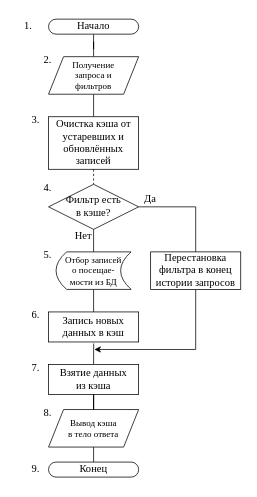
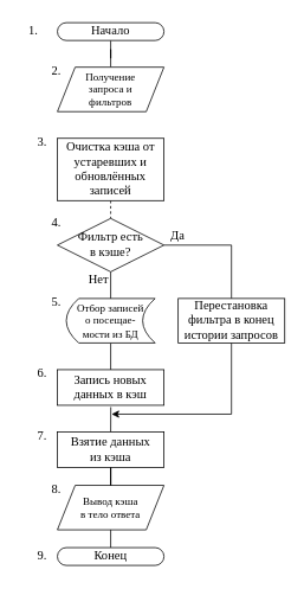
  <mxCell id="0" />
  <mxCell id="1" parent="0" />
  <mxCell id="2" style="edgeStyle=orthogonalEdgeStyle;rounded=0;orthogonalLoop=1;jettySize=auto;html=1;exitX=0.5;exitY=1;exitDx=0;exitDy=0;fontFamily=Times New Roman;fontSize=14;endArrow=none;endFill=0;" parent="1" source="3" target="5" edge="1"><mxGeometry relative="1" as="geometry" /></mxCell>
  <mxCell id="3" value="Начало" style="rounded=1;whiteSpace=wrap;html=1;fontSize=14;fontFamily=Times New Roman;arcSize=50;" parent="1" vertex="1"><mxGeometry x="64" y="25" width="120" height="20" as="geometry" /></mxCell>
- <mxCell id="4" style="edgeStyle=orthogonalEdgeStyle;rounded=0;orthogonalLoop=1;jettySize=auto;html=1;exitX=0.5;exitY=1;exitDx=0;exitDy=0;entryX=0.5;entryY=0;entryDx=0;entryDy=0;fontFamily=Times New Roman;fontSize=12;endArrow=none;endFill=0;" edge="1" parent="1" source="5" target="19"><mxGeometry relative="1" as="geometry" /></mxCell>
  <mxCell id="5" value="&lt;div style=&quot;font-size: 12px;&quot;&gt;Получение&lt;/div&gt;&lt;div style=&quot;font-size: 12px;&quot;&gt;запроса и&lt;/div&gt;&lt;div style=&quot;font-size: 12px;&quot;&gt;фильтров&lt;br style=&quot;font-size: 12px;&quot;&gt;&lt;/div&gt;" style="shape=parallelogram;perimeter=parallelogramPerimeter;whiteSpace=wrap;html=1;fixedSize=1;fontFamily=Times New Roman;fontSize=12;" parent="1" vertex="1"><mxGeometry x="64" y="75" width="120" height="50" as="geometry" /></mxCell>
  <mxCell id="6" value="Да" style="edgeStyle=orthogonalEdgeStyle;rounded=0;orthogonalLoop=1;jettySize=auto;html=1;exitX=1;exitY=0.5;exitDx=0;exitDy=0;fontFamily=Times New Roman;fontSize=14;endArrow=none;endFill=0;entryX=0.5;entryY=0;entryDx=0;entryDy=0;" parent="1" source="8" target="22" edge="1"><mxGeometry x="-0.781" y="10" relative="1" as="geometry"><mxPoint as="offset" /><mxPoint x="124" y="495" as="targetPoint" /><Array as="points"><mxPoint x="260" y="275" /></Array></mxGeometry></mxCell>
  <mxCell id="7" value="Нет" style="edgeStyle=orthogonalEdgeStyle;rounded=0;orthogonalLoop=1;jettySize=auto;html=1;exitX=0.5;exitY=1;exitDx=0;exitDy=0;entryX=0.5;entryY=0;entryDx=0;entryDy=0;fontFamily=Times New Roman;fontSize=14;endArrow=none;endFill=0;" edge="1" parent="1" source="8" target="13"><mxGeometry x="-0.333" y="-14" relative="1" as="geometry"><mxPoint as="offset" /></mxGeometry></mxCell>
  <mxCell id="8" value="&lt;div&gt;Фильтр есть&lt;/div&gt;&lt;div&gt;в кэше?&lt;br&gt;&lt;/div&gt;" style="rhombus;whiteSpace=wrap;html=1;fontFamily=Times New Roman;fontSize=14;" parent="1" vertex="1"><mxGeometry x="64" y="245" width="120" height="60" as="geometry" /></mxCell>
  <mxCell id="9" value="1." style="text;html=1;strokeColor=none;fillColor=none;align=center;verticalAlign=middle;whiteSpace=wrap;rounded=0;fontFamily=Times New Roman;fontSize=14;" parent="1" vertex="1"><mxGeometry x="20" y="20" width="34" height="30" as="geometry" /></mxCell>
  <mxCell id="10" value="2." style="text;html=1;strokeColor=none;fillColor=none;align=center;verticalAlign=middle;whiteSpace=wrap;rounded=0;fontFamily=Times New Roman;fontSize=14;" parent="1" vertex="1"><mxGeometry x="46" y="65" width="34" height="30" as="geometry" /></mxCell>
  <mxCell id="11" value="4." style="text;html=1;strokeColor=none;fillColor=none;align=center;verticalAlign=middle;whiteSpace=wrap;rounded=0;fontFamily=Times New Roman;fontSize=14;" parent="1" vertex="1"><mxGeometry x="46" y="235" width="34" height="30" as="geometry" /></mxCell>
  <mxCell id="12" style="edgeStyle=orthogonalEdgeStyle;rounded=0;orthogonalLoop=1;jettySize=auto;html=1;exitX=0.5;exitY=1;exitDx=0;exitDy=0;entryX=0.5;entryY=0;entryDx=0;entryDy=0;fontFamily=Times New Roman;fontSize=14;endArrow=none;endFill=0;" edge="1" parent="1" source="13" target="16"><mxGeometry relative="1" as="geometry" /></mxCell>
  <mxCell id="13" value="&lt;div style=&quot;font-size: 12px;&quot;&gt;Отбор записей &lt;br&gt;&lt;/div&gt;&lt;div style=&quot;font-size: 12px;&quot;&gt;о посещае-&lt;/div&gt;&lt;div style=&quot;font-size: 12px;&quot;&gt;мости из БД&lt;br&gt;&lt;/div&gt;" style="shape=dataStorage;whiteSpace=wrap;html=1;fixedSize=1;fontSize=14;fontFamily=Times New Roman;size=14.0;" vertex="1" parent="1"><mxGeometry x="74" y="335" width="100" height="50" as="geometry" /></mxCell>
  <mxCell id="14" value="5." style="text;html=1;strokeColor=none;fillColor=none;align=center;verticalAlign=middle;whiteSpace=wrap;rounded=0;fontFamily=Times New Roman;fontSize=14;" vertex="1" parent="1"><mxGeometry x="46" y="325" width="34" height="30" as="geometry" /></mxCell>
  <mxCell id="15" style="edgeStyle=orthogonalEdgeStyle;rounded=0;orthogonalLoop=1;jettySize=auto;html=1;exitX=0.501;exitY=1.051;exitDx=0;exitDy=0;fontFamily=Times New Roman;fontSize=14;endArrow=none;endFill=0;exitPerimeter=0;entryX=0.5;entryY=0;entryDx=0;entryDy=0;" edge="1" parent="1" source="16"><mxGeometry relative="1" as="geometry"><mxPoint x="124" y="485" as="targetPoint" /></mxGeometry></mxCell>
  <mxCell id="16" value="&lt;div&gt;Запись новых данных в кэш&lt;br&gt;&lt;/div&gt;" style="rounded=0;whiteSpace=wrap;html=1;fontFamily=Times New Roman;fontSize=14;" vertex="1" parent="1"><mxGeometry x="64" y="415" width="120" height="40" as="geometry" /></mxCell>
  <mxCell id="17" value="6." style="text;html=1;strokeColor=none;fillColor=none;align=center;verticalAlign=middle;whiteSpace=wrap;rounded=0;fontFamily=Times New Roman;fontSize=14;" vertex="1" parent="1"><mxGeometry x="30" y="405" width="34" height="30" as="geometry" /></mxCell>
  <mxCell id="18" style="edgeStyle=orthogonalEdgeStyle;rounded=0;orthogonalLoop=1;jettySize=auto;html=1;exitX=0.5;exitY=1;exitDx=0;exitDy=0;entryX=0.5;entryY=0;entryDx=0;entryDy=0;fontFamily=Times New Roman;fontSize=12;endArrow=none;endFill=0;dashed=1;" edge="1" parent="1" source="19" target="8"><mxGeometry relative="1" as="geometry" /></mxCell>
  <mxCell id="19" value="&lt;div&gt;Очистка кэша от устаревших и обновлённых записей&lt;br&gt;&lt;/div&gt;" style="rounded=0;whiteSpace=wrap;html=1;fontFamily=Times New Roman;fontSize=14;" vertex="1" parent="1"><mxGeometry x="64" y="155" width="120" height="70" as="geometry" /></mxCell>
  <mxCell id="20" value="3." style="text;html=1;strokeColor=none;fillColor=none;align=center;verticalAlign=middle;whiteSpace=wrap;rounded=0;fontFamily=Times New Roman;fontSize=14;" vertex="1" parent="1"><mxGeometry x="30" y="145" width="34" height="30" as="geometry" /></mxCell>
  <mxCell id="21" style="edgeStyle=orthogonalEdgeStyle;rounded=0;orthogonalLoop=1;jettySize=auto;html=1;exitX=0.5;exitY=1;exitDx=0;exitDy=0;fontFamily=Times New Roman;fontSize=12;endArrow=classic;endFill=1;" edge="1" parent="1" source="22"><mxGeometry relative="1" as="geometry"><mxPoint x="125" y="465" as="targetPoint" /><mxPoint x="265" y="385" as="sourcePoint" /><Array as="points"><mxPoint x="260" y="465" /></Array></mxGeometry></mxCell>
  <mxCell id="22" value="Перестановка фильтра в конец истории запросов" style="rounded=0;whiteSpace=wrap;html=1;fontFamily=Times New Roman;fontSize=14;" vertex="1" parent="1"><mxGeometry x="200" y="335" width="120" height="50" as="geometry" /></mxCell>
  <mxCell id="23" style="edgeStyle=orthogonalEdgeStyle;rounded=0;orthogonalLoop=1;jettySize=auto;html=1;exitX=0.5;exitY=1;exitDx=0;exitDy=0;entryX=0.5;entryY=0;entryDx=0;entryDy=0;fontFamily=Times New Roman;fontSize=12;endArrow=none;endFill=0;" edge="1" parent="1" source="24" target="25"><mxGeometry relative="1" as="geometry" /></mxCell>
  <mxCell id="24" value="&lt;div&gt;Вывод кэша&lt;/div&gt;&lt;div&gt;в тело ответа&lt;br&gt;&lt;/div&gt;" style="shape=parallelogram;perimeter=parallelogramPerimeter;whiteSpace=wrap;html=1;fixedSize=1;fontFamily=Times New Roman;fontSize=12;" vertex="1" parent="1"><mxGeometry x="64" y="545" width="120" height="50" as="geometry" /></mxCell>
  <mxCell id="25" value="Конец" style="rounded=1;whiteSpace=wrap;html=1;fontSize=14;fontFamily=Times New Roman;arcSize=50;" vertex="1" parent="1"><mxGeometry x="64" y="615" width="120" height="20" as="geometry" /></mxCell>
  <mxCell id="26" value="7." style="text;html=1;strokeColor=none;fillColor=none;align=center;verticalAlign=middle;whiteSpace=wrap;rounded=0;fontFamily=Times New Roman;fontSize=14;" vertex="1" parent="1"><mxGeometry x="30" y="475" width="34" height="30" as="geometry" /></mxCell>
  <mxCell id="27" value="&lt;div&gt;Взятие данных&lt;/div&gt;&lt;div&gt;из кэша&lt;br&gt;&lt;/div&gt;" style="rounded=0;whiteSpace=wrap;html=1;fontFamily=Times New Roman;fontSize=14;" vertex="1" parent="1"><mxGeometry x="64" y="485" width="120" height="40" as="geometry" /></mxCell>
  <mxCell id="28" style="edgeStyle=orthogonalEdgeStyle;rounded=0;orthogonalLoop=1;jettySize=auto;html=1;exitX=0.5;exitY=1;exitDx=0;exitDy=0;fontFamily=Times New Roman;fontSize=12;endArrow=none;endFill=0;" edge="1" parent="1" source="27" target="24"><mxGeometry relative="1" as="geometry"><mxPoint x="124" y="675" as="sourcePoint" /></mxGeometry></mxCell>
  <mxCell id="29" value="8." style="text;html=1;strokeColor=none;fillColor=none;align=center;verticalAlign=middle;whiteSpace=wrap;rounded=0;fontFamily=Times New Roman;fontSize=14;" vertex="1" parent="1"><mxGeometry x="46" y="535" width="34" height="30" as="geometry" /></mxCell>
  <mxCell id="30" value="9." style="text;html=1;strokeColor=none;fillColor=none;align=center;verticalAlign=middle;whiteSpace=wrap;rounded=0;fontFamily=Times New Roman;fontSize=14;" vertex="1" parent="1"><mxGeometry x="30" y="610" width="34" height="30" as="geometry" /></mxCell>
